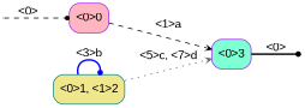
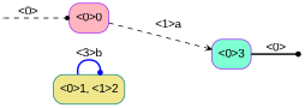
  digraph {
    fontname="Liberation Sans"
    rankdir=LR
    vcsn_context="lal_char(abcd), zmin"
    node [color=purple fillcolor=khaki fontname="Liberation Sans" shape=box style="rounded,filled"]
    edge [arrowhead=dot arrowsize=.6 color=black fontname="Liberation Sans" style=dashed]
    I0 [color=black fillcolor=lightgrey shape=point style=filled width=0]
    F2 [color=darkgreen shape=point style=filled width=0]
    n3 [fillcolor=lightpink label="<0>0" width=0.5]
    n4 [color=teal label="<0>1, <1>2" width=0.5]
    n5 [fillcolor=aquamarine label="<0>3" width=0.5]
    subgraph sub_1 {
      I0
      F2
    }
    subgraph sub_2 {
      n3
      n4
      n5
    }
    I0 -> n3 [label="<0>"]
    n3 -> n5 [arrowhead=vee label="<1>a"]
    n4 -> n4 [color=blue label="<3>b" style=bold]
-   n4 -> n5 [arrowhead=vee color=gray40 label="<5>c, <7>d" style=dotted]
    n5 -> F2 [label="<0>" style=bold]
  }
